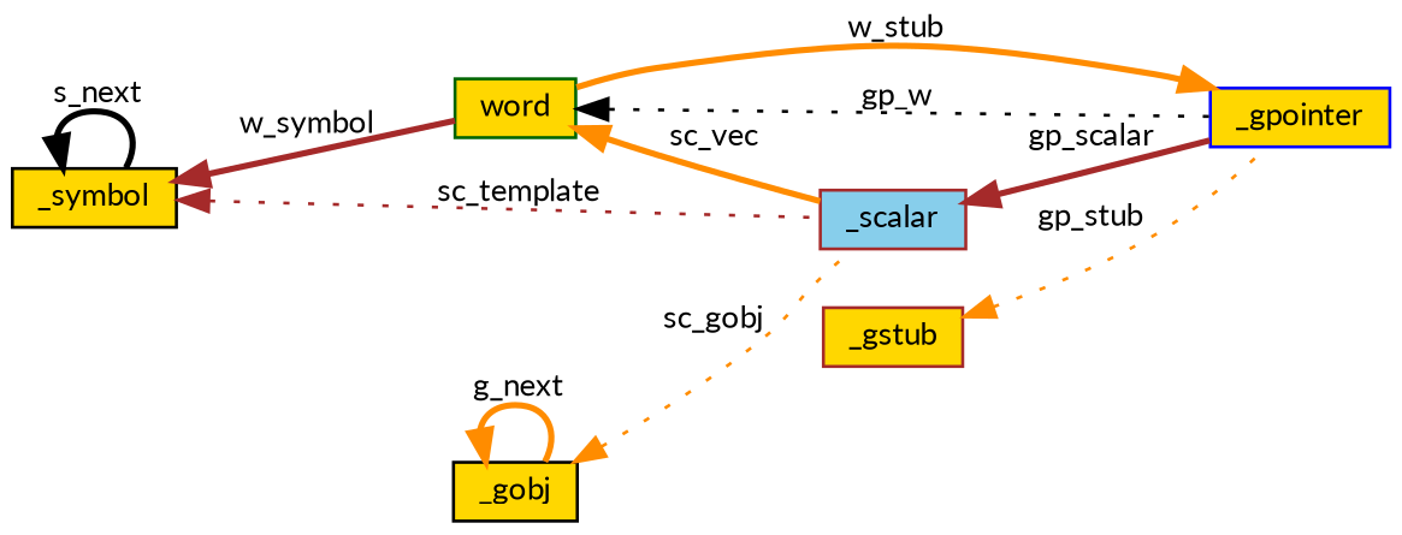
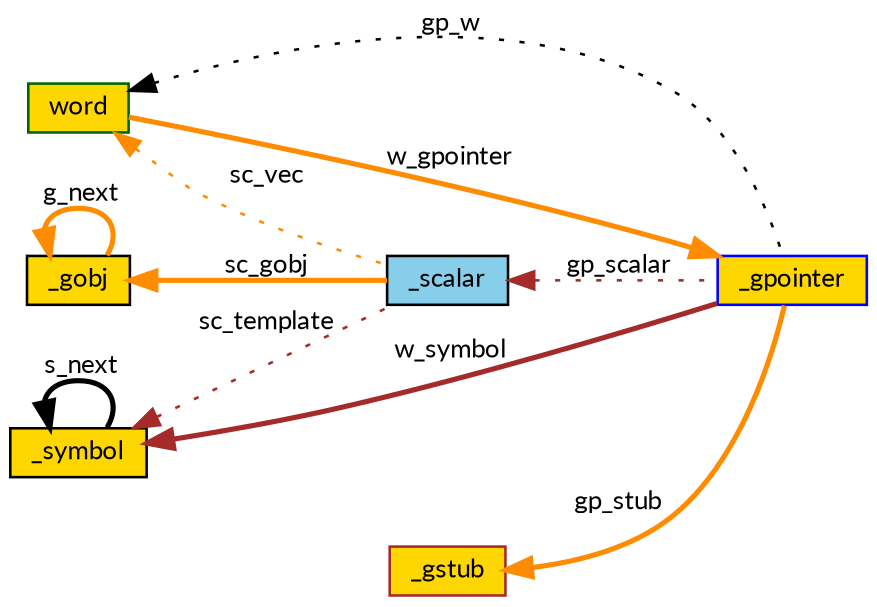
  digraph {
    fontname=Lato
    rankdir=LR
    node [color=brown fillcolor=gold fontname=Lato fontsize=10 shape=record style=filled]
    edge [color=darkorange dir=back fontname=Lato fontsize=10 labelfontname=Helvetica labelfontsize=10 style=dotted]
    n1 [color=darkgreen fontcolor=black height=0.2 label=word width=0.4]
    n2 [color=blue height=0.2 label=_gpointer width=0.4]
-   n3 [fillcolor=skyblue height=0.2 label=_scalar width=0.4]
+   n3 [color=black fillcolor=skyblue height=0.2 label=_scalar width=0.4]
    n4 [color=black height=0.2 label=_symbol width=0.4]
    n5 [color=black height=0.2 label=_gobj width=0.4]
    n6 [height=0.2 label=_gstub width=0.4]
    n1 -> n2 [color=black label=" gp_w"]
-   n1 -> n3 [label=" sc_vec" style=bold]
-   n2 -> n1 [label=" w_stub" style=bold]
-   n3 -> n2 [color=brown label=" gp_scalar" style=bold]
-   n4 -> n1 [color=brown label=" w_symbol" style=bold]
+   n1 -> n3 [label=" sc_vec"]
+   n2 -> n1 [label=" w_gpointer" style=bold]
+   n3 -> n2 [color=brown label=" gp_scalar"]
+   n4 -> n2 [color=brown label=" w_symbol" style=bold]
    n4 -> n3 [color=brown label=" sc_template"]
    n4 -> n4 [color=black label=" s_next" style=bold]
-   n5 -> n3 [label=" sc_gobj"]
+   n5 -> n3 [label=" sc_gobj" style=bold]
    n5 -> n5 [label=" g_next" style=bold]
-   n6 -> n2 [label=" gp_stub"]
+   n6 -> n2 [label=" gp_stub" style=bold]
  }
